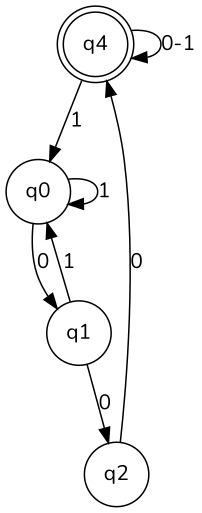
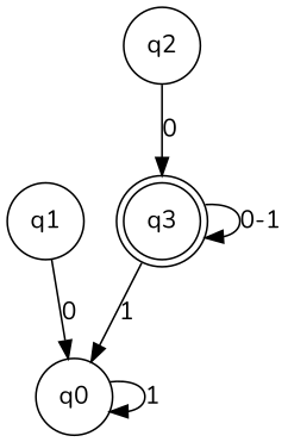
  digraph {
    fontname=Nunito
    rankdir=TB
    node [fontname=Nunito shape=circle]
    edge [fontname=Nunito]
-   q3 [shape=doublecircle label=q4]
+   q3 [shape=doublecircle]
    q0
    q1
    q2
    q3 -> q3 [label="0-1"]
    q3 -> q0 [label=1]
    q0 -> q0 [label=1]
-   q0 -> q1 [label=0]
-   q1 -> q0 [label=1]
-   q1 -> q2 [label=0]
+   q1 -> q0 [label=0]
    q2 -> q3 [label=0]
  }
